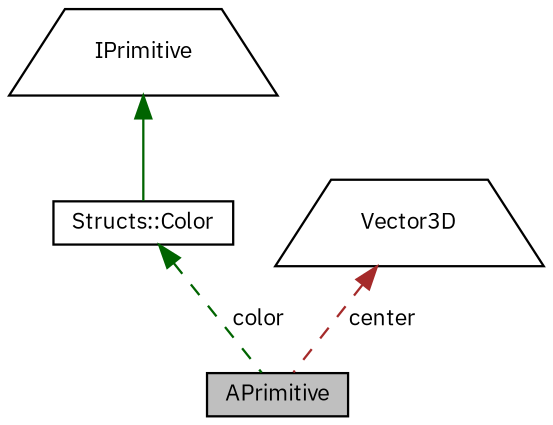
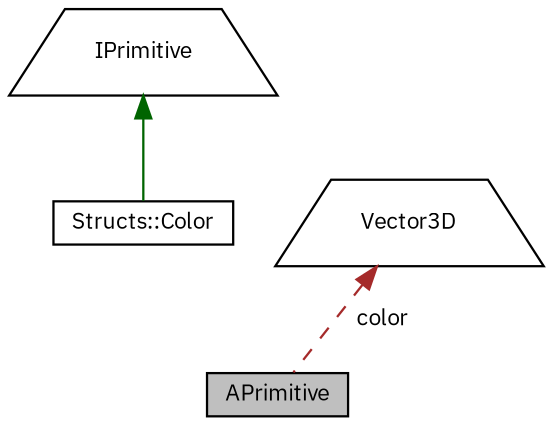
  digraph {
    fontname="IBM Plex Sans"
    node [color=black fillcolor=white fontname="IBM Plex Sans" fontsize=10 shape=box style=filled]
    edge [color=darkgreen dir=back fontname="IBM Plex Sans" fontsize=10 labelfontname=Helvetica labelfontsize=10 style=dashed]
    n1 [fillcolor=grey75 fontcolor=black height=0.2 label=APrimitive width=0.4]
    n2 [height=0.2 label=IPrimitive shape=trapezium width=0.4]
    n3 [height=0.2 label="Structs::Color" width=0.4]
    n4 [height=0.2 label=Vector3D shape=trapezium width=0.4]
    n2 -> n3 [style=solid]
-   n3 -> n1 [label=" color"]
-   n4 -> n1 [color=brown label=" center"]
+   n4 -> n1 [color=brown label=" color"]
  }
